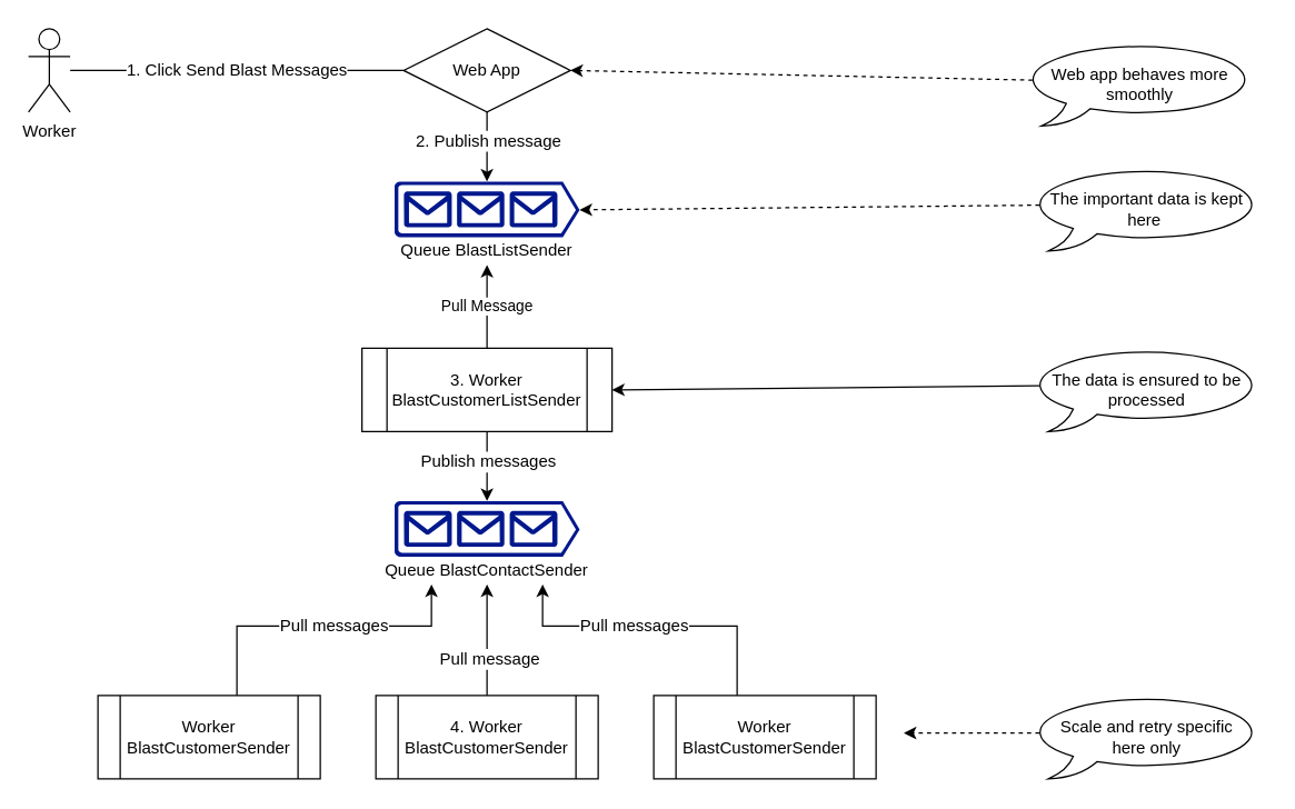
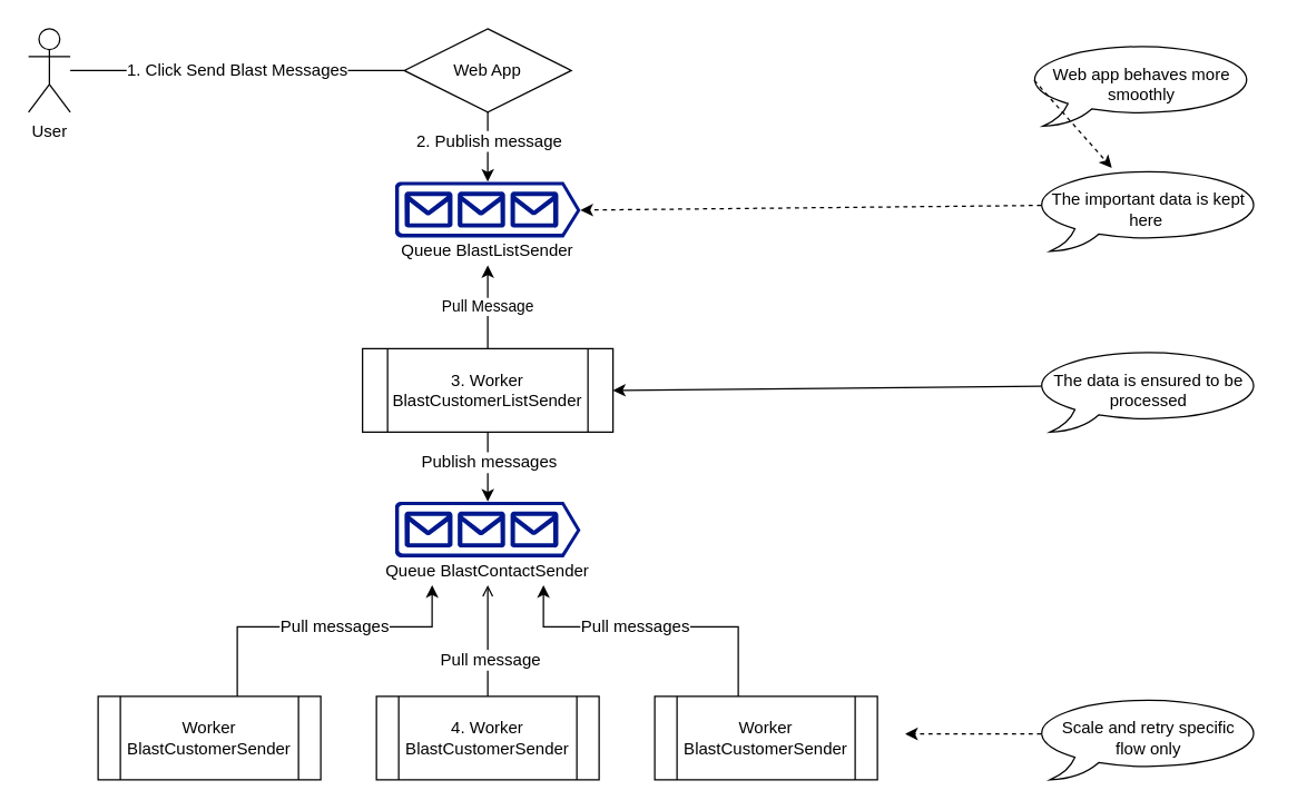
  <mxCell id="0" />
  <mxCell id="1" parent="0" />
  <mxCell id="2" style="edgeStyle=orthogonalEdgeStyle;rounded=0;orthogonalLoop=1;jettySize=auto;html=1;entryX=0;entryY=0.5;entryDx=0;entryDy=0;endArrow=none;" edge="1" parent="1" source="4" target="7"><mxGeometry relative="1" as="geometry" /></mxCell>
  <mxCell id="3" value="1. Click Send Blast Messages" style="text;html=1;align=center;verticalAlign=middle;resizable=0;points=[];labelBackgroundColor=#ffffff;" vertex="1" connectable="0" parent="2"><mxGeometry x="-0.012" y="1" relative="1" as="geometry"><mxPoint as="offset" /></mxGeometry></mxCell>
- <mxCell id="4" value="Worker" style="shape=umlActor;verticalLabelPosition=bottom;labelBackgroundColor=#ffffff;verticalAlign=top;html=1;outlineConnect=0;" vertex="1" parent="1"><mxGeometry x="20" y="20" width="30" height="60" as="geometry" /></mxCell>
+ <mxCell id="4" value="User" style="shape=umlActor;verticalLabelPosition=bottom;labelBackgroundColor=#ffffff;verticalAlign=top;html=1;outlineConnect=0;" vertex="1" parent="1"><mxGeometry x="20" y="20" width="30" height="60" as="geometry" /></mxCell>
  <mxCell id="5" style="edgeStyle=orthogonalEdgeStyle;rounded=0;orthogonalLoop=1;jettySize=auto;html=1;entryX=0.5;entryY=0;entryDx=0;entryDy=0;entryPerimeter=0;" edge="1" parent="1" source="7" target="12"><mxGeometry relative="1" as="geometry" /></mxCell>
  <mxCell id="6" value="2. Publish message" style="text;html=1;align=center;verticalAlign=middle;resizable=0;points=[];labelBackgroundColor=#ffffff;" vertex="1" connectable="0" parent="5"><mxGeometry x="-0.15" relative="1" as="geometry"><mxPoint as="offset" /></mxGeometry></mxCell>
  <mxCell id="7" value="Web App" style="rhombus;whiteSpace=wrap;html=1;" vertex="1" parent="1"><mxGeometry x="290" y="20" width="120" height="60" as="geometry" /></mxCell>
  <mxCell id="8" value="Pull Message" style="edgeStyle=orthogonalEdgeStyle;rounded=0;orthogonalLoop=1;jettySize=auto;html=1;entryX=0.5;entryY=1;entryDx=0;entryDy=0;" edge="1" parent="1" source="11" target="13"><mxGeometry relative="1" as="geometry" /></mxCell>
  <mxCell id="9" style="edgeStyle=orthogonalEdgeStyle;rounded=0;orthogonalLoop=1;jettySize=auto;html=1;entryX=0.5;entryY=0;entryDx=0;entryDy=0;entryPerimeter=0;" edge="1" parent="1" source="11" target="14"><mxGeometry relative="1" as="geometry" /></mxCell>
  <mxCell id="10" value="Publish messages" style="text;html=1;align=center;verticalAlign=middle;resizable=0;points=[];labelBackgroundColor=#ffffff;" vertex="1" connectable="0" parent="9"><mxGeometry x="-0.16" relative="1" as="geometry"><mxPoint as="offset" /></mxGeometry></mxCell>
  <mxCell id="11" value="3. Worker&lt;br&gt;BlastCustomerListSender" style="shape=process;whiteSpace=wrap;html=1;backgroundOutline=1;" vertex="1" parent="1"><mxGeometry x="260.02" y="250" width="179.99" height="60" as="geometry" /></mxCell>
  <mxCell id="12" value="" style="aspect=fixed;pointerEvents=1;shadow=0;dashed=0;html=1;strokeColor=none;labelPosition=center;verticalLabelPosition=bottom;verticalAlign=top;align=center;fillColor=#00188D;shape=mxgraph.azure.queue_generic" vertex="1" parent="1"><mxGeometry x="283.34" y="130" width="133.33" height="40" as="geometry" /></mxCell>
  <mxCell id="13" value="Queue BlastListSender" style="text;html=1;strokeColor=none;fillColor=none;align=center;verticalAlign=middle;whiteSpace=wrap;rounded=0;" vertex="1" parent="1"><mxGeometry x="285" y="170" width="130" height="20" as="geometry" /></mxCell>
  <mxCell id="14" value="" style="aspect=fixed;pointerEvents=1;shadow=0;dashed=0;html=1;strokeColor=none;labelPosition=center;verticalLabelPosition=bottom;verticalAlign=top;align=center;fillColor=#00188D;shape=mxgraph.azure.queue_generic" vertex="1" parent="1"><mxGeometry x="283.35" y="360" width="133.33" height="40" as="geometry" /></mxCell>
  <mxCell id="15" value="Queue BlastContactSender" style="text;html=1;strokeColor=none;fillColor=none;align=center;verticalAlign=middle;whiteSpace=wrap;rounded=0;" vertex="1" parent="1"><mxGeometry x="270.02" y="400" width="159.99" height="20" as="geometry" /></mxCell>
  <mxCell id="16" style="edgeStyle=orthogonalEdgeStyle;rounded=0;orthogonalLoop=1;jettySize=auto;html=1;entryX=0.25;entryY=1;entryDx=0;entryDy=0;" edge="1" parent="1" source="18" target="15"><mxGeometry relative="1" as="geometry"><Array as="points"><mxPoint x="170" y="450" /><mxPoint x="310" y="450" /></Array></mxGeometry></mxCell>
  <mxCell id="17" value="Pull messages" style="text;html=1;align=center;verticalAlign=middle;resizable=0;points=[];labelBackgroundColor=#ffffff;" vertex="1" connectable="0" parent="16"><mxGeometry x="0.082" y="1" relative="1" as="geometry"><mxPoint as="offset" /></mxGeometry></mxCell>
  <mxCell id="18" value="Worker&lt;br&gt;BlastCustomerSender" style="shape=process;whiteSpace=wrap;html=1;backgroundOutline=1;" vertex="1" parent="1"><mxGeometry x="70" y="500" width="160" height="60" as="geometry" /></mxCell>
- <mxCell id="19" style="edgeStyle=orthogonalEdgeStyle;rounded=0;orthogonalLoop=1;jettySize=auto;html=1;entryX=0.5;entryY=1;entryDx=0;entryDy=0;" edge="1" parent="1" source="21" target="15"><mxGeometry relative="1" as="geometry" /></mxCell>
+ <mxCell id="19" style="edgeStyle=orthogonalEdgeStyle;rounded=0;orthogonalLoop=1;jettySize=auto;html=1;entryX=0.5;entryY=1;entryDx=0;entryDy=0;endArrow=open;" edge="1" parent="1" source="21" target="15"><mxGeometry relative="1" as="geometry" /></mxCell>
  <mxCell id="20" value="Pull message" style="text;html=1;align=center;verticalAlign=middle;resizable=0;points=[];labelBackgroundColor=#ffffff;" vertex="1" connectable="0" parent="19"><mxGeometry x="-0.325" y="-1" relative="1" as="geometry"><mxPoint as="offset" /></mxGeometry></mxCell>
  <mxCell id="21" value="4. Worker&lt;br&gt;BlastCustomerSender" style="shape=process;whiteSpace=wrap;html=1;backgroundOutline=1;" vertex="1" parent="1"><mxGeometry x="270.02" y="500" width="159.99" height="60" as="geometry" /></mxCell>
  <mxCell id="22" style="edgeStyle=orthogonalEdgeStyle;rounded=0;orthogonalLoop=1;jettySize=auto;html=1;entryX=0.75;entryY=1;entryDx=0;entryDy=0;" edge="1" parent="1" source="24" target="15"><mxGeometry relative="1" as="geometry"><Array as="points"><mxPoint x="530" y="450" /><mxPoint x="390" y="450" /></Array></mxGeometry></mxCell>
  <mxCell id="23" value="Pull messages" style="text;html=1;align=center;verticalAlign=middle;resizable=0;points=[];labelBackgroundColor=#ffffff;" vertex="1" connectable="0" parent="22"><mxGeometry x="0.136" y="-1" relative="1" as="geometry"><mxPoint as="offset" /></mxGeometry></mxCell>
  <mxCell id="24" value="Worker&lt;br&gt;BlastCustomerSender" style="shape=process;whiteSpace=wrap;html=1;backgroundOutline=1;" vertex="1" parent="1"><mxGeometry x="470" y="500" width="160" height="60" as="geometry" /></mxCell>
  <mxCell id="25" value="Web app behaves more smoothly" style="whiteSpace=wrap;html=1;shape=mxgraph.basic.oval_callout" vertex="1" parent="1"><mxGeometry x="735" y="30" width="170" height="60" as="geometry" /></mxCell>
  <mxCell id="26" value="The important data is kept here&amp;nbsp;" style="whiteSpace=wrap;html=1;shape=mxgraph.basic.oval_callout" vertex="1" parent="1"><mxGeometry x="740" y="120" width="170" height="60" as="geometry" /></mxCell>
  <mxCell id="27" value="The data is ensured to be processed" style="whiteSpace=wrap;html=1;shape=mxgraph.basic.oval_callout" vertex="1" parent="1"><mxGeometry x="740" y="250" width="170" height="60" as="geometry" /></mxCell>
- <mxCell id="28" value="Scale and retry specific&lt;br&gt;here only" style="whiteSpace=wrap;html=1;shape=mxgraph.basic.oval_callout" vertex="1" parent="1"><mxGeometry x="740" y="500" width="170" height="60" as="geometry" /></mxCell>
- <mxCell id="29" value="" style="endArrow=classic;html=1;dashed=1;exitX=0.045;exitY=0.45;exitDx=0;exitDy=0;exitPerimeter=0;entryX=1;entryY=0.5;entryDx=0;entryDy=0;" edge="1" parent="1" source="25" target="7"><mxGeometry width="50" height="50" relative="1" as="geometry"><mxPoint x="600" y="70" as="sourcePoint" /><mxPoint x="650" y="20" as="targetPoint" /></mxGeometry></mxCell>
+ <mxCell id="28" value="Scale and retry specific&lt;br&gt;flow only" style="whiteSpace=wrap;html=1;shape=mxgraph.basic.oval_callout" vertex="1" parent="1"><mxGeometry x="740" y="500" width="170" height="60" as="geometry" /></mxCell>
+ <mxCell id="29" value="" style="endArrow=classic;html=1;dashed=1;exitX=0.045;exitY=0.45;exitDx=0;exitDy=0;exitPerimeter=0;" edge="1" parent="1" source="25" target="26"><mxGeometry width="50" height="50" relative="1" as="geometry"><mxPoint x="600" y="70" as="sourcePoint" /><mxPoint x="650" y="20" as="targetPoint" /></mxGeometry></mxCell>
  <mxCell id="30" value="" style="endArrow=classic;html=1;dashed=1;exitX=0.045;exitY=0.45;exitDx=0;exitDy=0;exitPerimeter=0;entryX=1;entryY=0.51;entryDx=0;entryDy=0;entryPerimeter=0;" edge="1" parent="1" source="26" target="12"><mxGeometry width="50" height="50" relative="1" as="geometry"><mxPoint x="610" y="110" as="sourcePoint" /><mxPoint x="282.35" y="113" as="targetPoint" /></mxGeometry></mxCell>
  <mxCell id="31" value="" style="endArrow=classic;html=1;dashed=0;exitX=0.045;exitY=0.45;exitDx=0;exitDy=0;exitPerimeter=0;entryX=1;entryY=0.5;entryDx=0;entryDy=0;" edge="1" parent="1" source="27" target="11"><mxGeometry width="50" height="50" relative="1" as="geometry"><mxPoint x="620" y="230" as="sourcePoint" /><mxPoint x="292.35" y="233" as="targetPoint" /></mxGeometry></mxCell>
  <mxCell id="32" value="" style="endArrow=classic;html=1;dashed=1;exitX=0.045;exitY=0.45;exitDx=0;exitDy=0;exitPerimeter=0;" edge="1" parent="1" source="28"><mxGeometry width="50" height="50" relative="1" as="geometry"><mxPoint x="650" y="390" as="sourcePoint" /><mxPoint x="650" y="527" as="targetPoint" /></mxGeometry></mxCell>
